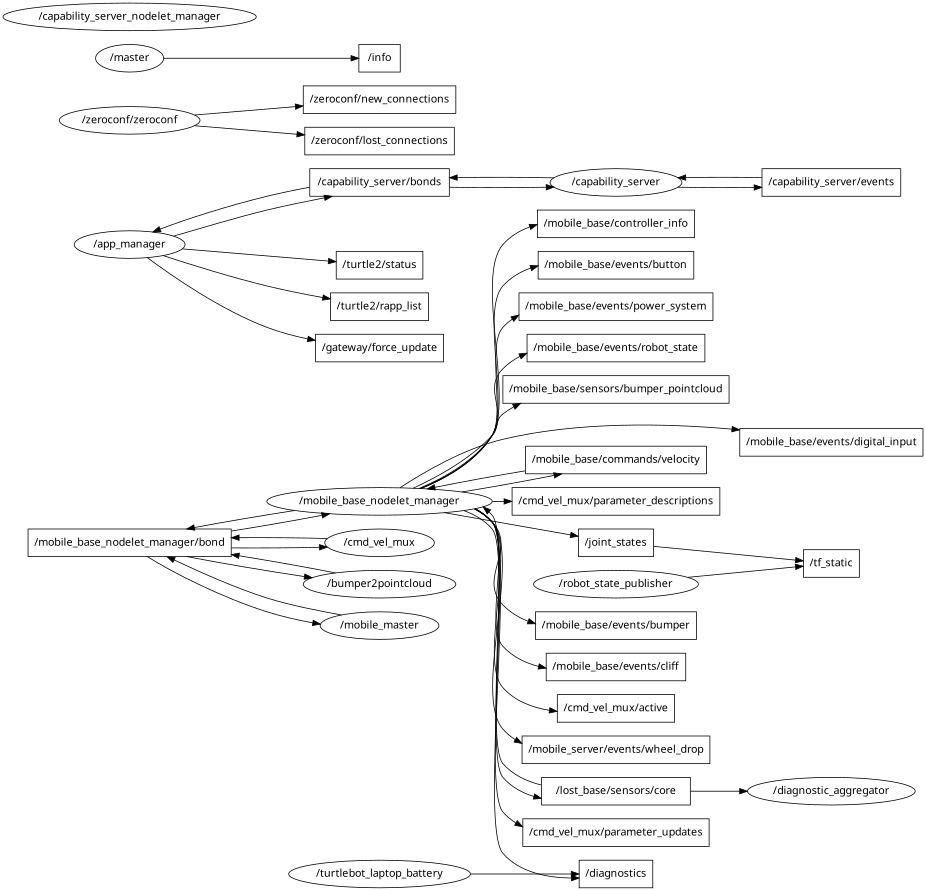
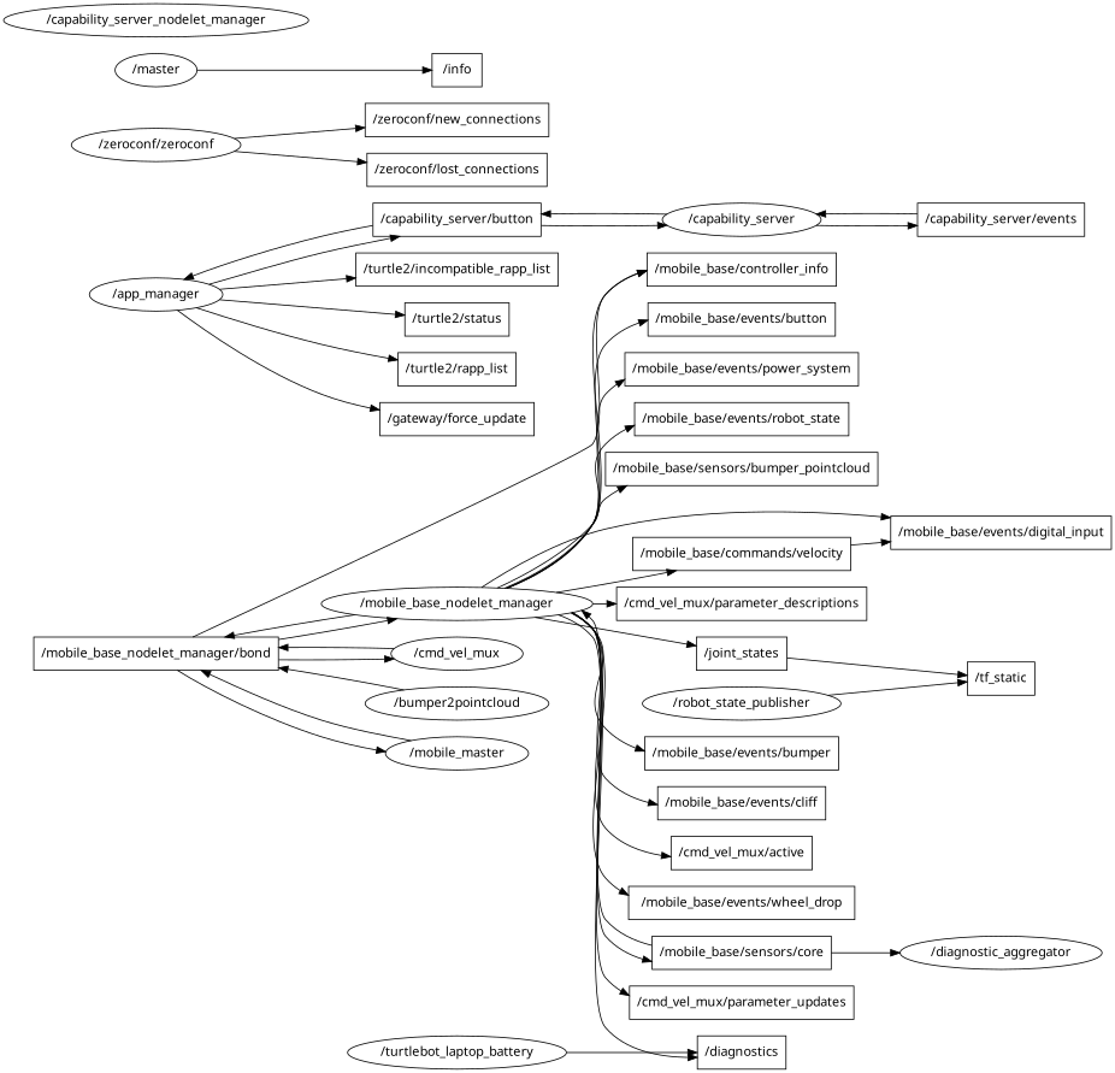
  digraph {
    compound=True
    fontname="Noto Sans"
    rank=same
    rankdir=LR
    ranksep=0.2
    node [fontname="Noto Sans" shape=box]
    edge [fontname="Noto Sans" penwidth=1]
    n1 [height=0.5 label="/mobile_base/controller_info" width=2.4167]
    n2 [height=0.5 label="/mobile_base/events/button" width=2.3056]
+   n3 [height=0.5 label="/turtle2/incompatible_rapp_list" width=2.5694]
    n4 [height=0.5 label="/turtle2/status" width=1.25]
-   n5 [height=0.5 label="/capability_server/bonds" width=2.0694]
+   n5 [height=0.5 label="/capability_server/button" width=2.0694]
    n6 [height=0.5 label="/capability_server" shape=ellipse width=2.0401]
    n7 [height=0.5 label="/app_manager" shape=ellipse width=1.6971]
    n8 [height=0.5 label="/capability_server/events" width=2.1111]
    n9 [height=0.5 label="/turtle2/rapp_list" width=1.4861]
    n10 [height=0.5 label="/gateway/force_update" width=1.9444]
    n11 [height=0.5 label="/tf_static" width=0.88889]
    n12 [height=0.5 label="/mobile_base/events/power_system" width=2.9167]
    n13 [height=0.5 label="/mobile_base_nodelet_manager/bond" width=3.0694]
    n14 [height=0.5 label="/cmd_vel_mux" shape=ellipse width=1.7873]
    n15 [height=0.5 label="/bumper2pointcloud" shape=ellipse width=2.2929]
    n16 [height=0.5 label="/mobile_master" shape=ellipse width=1.6068]
    n17 [height=0.5 label="/mobile_base_nodelet_manager" shape=ellipse width=3.4303]
    n18 [height=0.5 label="/mobile_base/events/robot_state" width=2.6528]
    n19 [height=0.5 label="/mobile_base/sensors/bumper_pointcloud" width=3.375]
    n20 [height=0.5 label="/mobile_base/events/digital_input" width=2.7778]
    n21 [height=0.5 label="/cmd_vel_mux/parameter_descriptions" width=3.1944]
    n22 [height=0.5 label="/joint_states" width=1.1389]
    n23 [height=0.5 label="/mobile_base/events/bumper" width=2.4028]
    n24 [height=0.5 label="/mobile_base/commands/velocity" width=2.7778]
    n25 [height=0.5 label="/mobile_base/events/cliff" width=2.1389]
    n26 [height=0.5 label="/diagnostics" width=1.125]
    n27 [height=0.5 label="/cmd_vel_mux/active" width=1.875]
-   n28 [height=0.5 label="/mobile_server/events/wheel_drop" width=2.7083]
-   n29 [height=0.5 label="/lost_base/sensors/core" width=2.2222]
+   n28 [height=0.5 label="/mobile_base/events/wheel_drop" width=2.7083]
+   n29 [height=0.5 label="/mobile_base/sensors/core" width=2.2222]
    n30 [height=0.5 label="/cmd_vel_mux/parameter_updates" width=2.8611]
    n31 [height=0.5 label="/diagnostic_aggregator" shape=ellipse width=2.5276]
    n32 [height=0.5 label="/robot_state_publisher" shape=ellipse width=2.4734]
    n33 [height=0.5 label="/zeroconf/new_connections" width=2.2917]
    n34 [height=0.5 label="/info" width=0.75]
    n35 [height=0.5 label="/zeroconf/lost_connections" width=2.25]
    n36 [height=0.5 label="/capability_server_nodelet_manager" shape=ellipse width=3.8635]
    n37 [height=0.5 label="/zeroconf/zeroconf" shape=ellipse width=2.1484]
    n38 [height=0.5 label="/master" shape=ellipse width=1.0291]
    n39 [height=0.5 label="/turtlebot_laptop_battery" shape=ellipse width=2.7261]
    n5 -> n6
    n5 -> n7
    n6 -> n5
    n6 -> n8
+   n7 -> n3
    n7 -> n4
    n7 -> n5
    n7 -> n9
    n7 -> n10
    n8 -> n6
    n13 -> n14
-   n13 -> n15
+   n13 -> n1
    n13 -> n16
    n13 -> n17
    n14 -> n13
    n15 -> n13
    n16 -> n13
    n17 -> n1
    n17 -> n2
    n17 -> n12
    n17 -> n13
    n17 -> n18
    n17 -> n19
    n17 -> n20
    n17 -> n21
    n17 -> n22
    n17 -> n23
    n17 -> n24
    n17 -> n25
    n17 -> n26
    n17 -> n27
    n17 -> n28
    n17 -> n29
    n17 -> n30
    n22 -> n11
-   n24 -> n17
+   n24 -> n20
    n29 -> n17
    n29 -> n31
    n32 -> n11
    n37 -> n33
    n37 -> n35
    n38 -> n34
    n39 -> n26
  }
